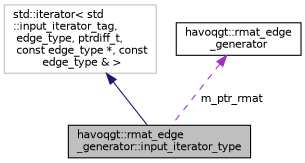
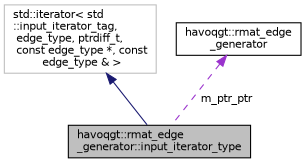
  digraph {
    rankdir=TB
    node [color=black fillcolor=white fontname=Helvetica fontsize=10 shape=record style=filled]
    edge [dir=back fontname=Helvetica fontsize=10 labelfontname=Helvetica labelfontsize=10]
    n1 [fillcolor=grey75 fontcolor=black height=0.2 label="havoqgt::rmat_edge\l_generator::input_iterator_type" width=0.4]
    n2 [color=grey75 height=0.2 label="std::iterator\< std\l::input_iterator_tag,\l edge_type, ptrdiff_t,\l const edge_type *, const\l edge_type & \>" width=0.4]
    n3 [height=0.2 label="havoqgt::rmat_edge\l_generator" width=0.4]
    n2 -> n1 [color=midnightblue style=solid]
-   n3 -> n1 [color=darkorchid3 label=" m_ptr_rmat" style=dashed]
+   n3 -> n1 [color=darkorchid3 label=" m_ptr_ptr" style=dashed]
  }
